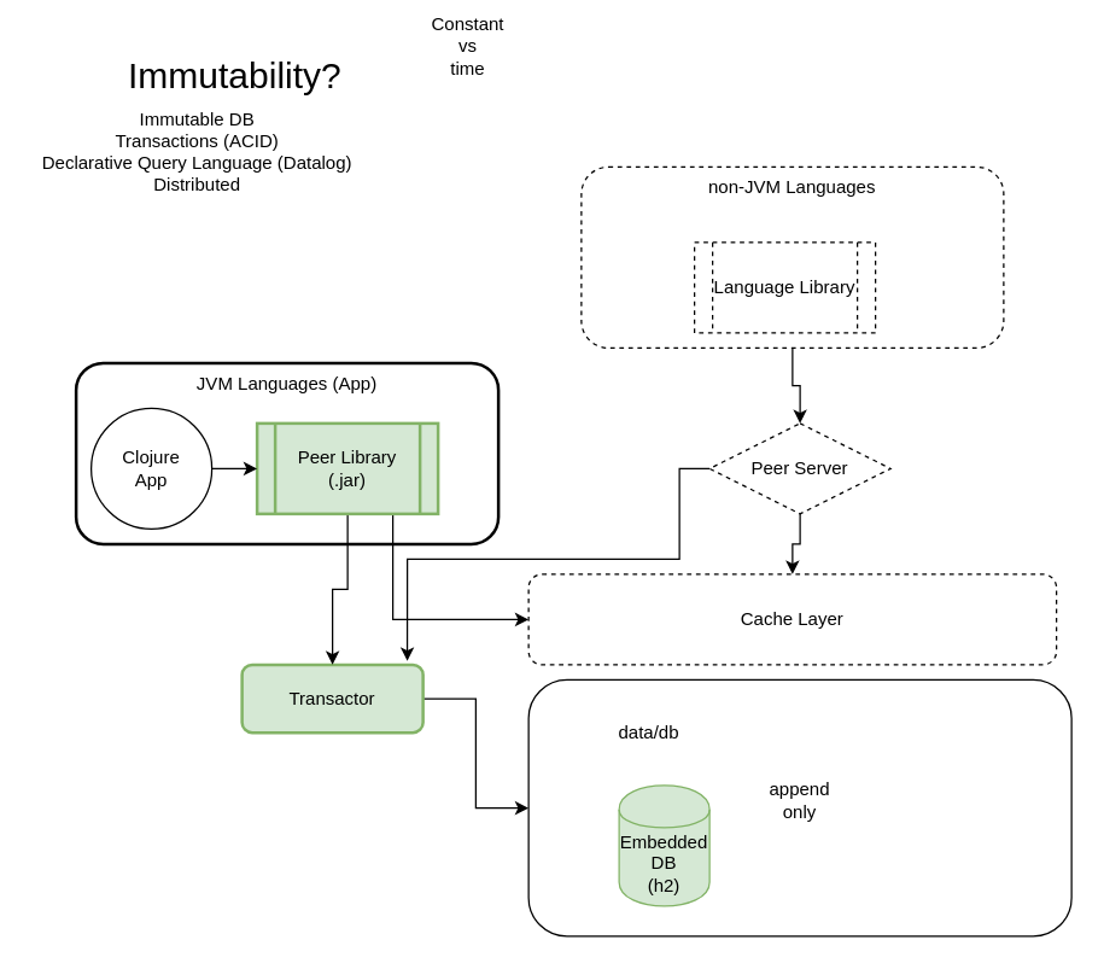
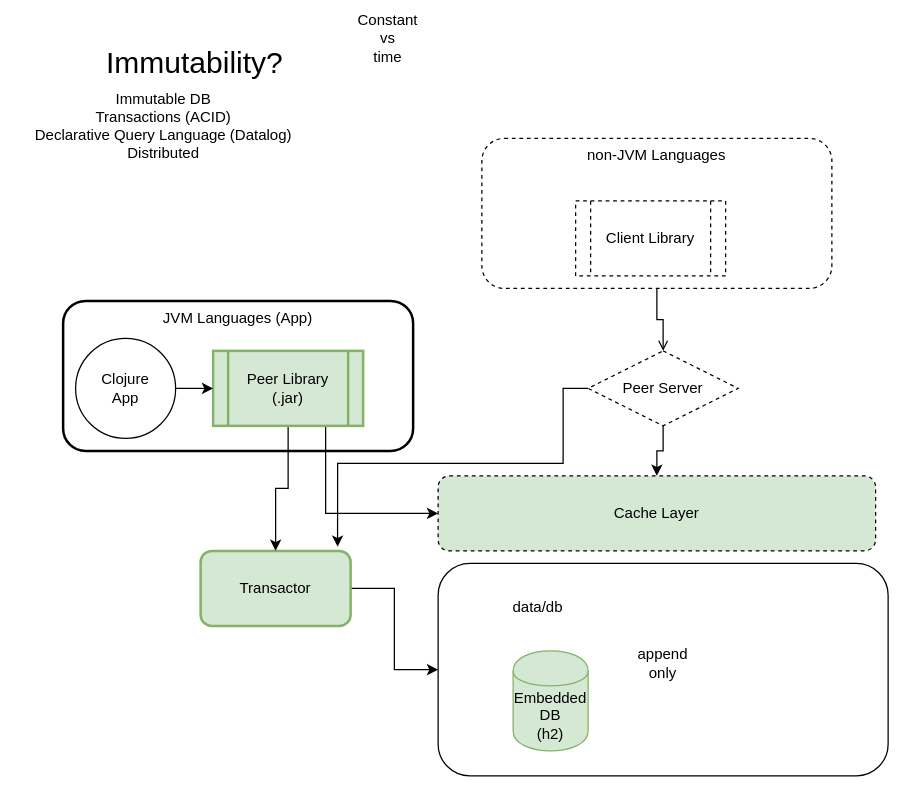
  <mxCell id="0" />
  <mxCell id="1" parent="0" />
  <mxCell id="2" value="&lt;font style=&quot;font-size: 24px&quot;&gt;Immutability?&lt;/font&gt;" style="text;html=1;align=center;verticalAlign=middle;resizable=0;points=[];autosize=1;" vertex="1" parent="1"><mxGeometry x="75" y="40" width="160" height="20" as="geometry" /></mxCell>
  <mxCell id="3" value="Constant&lt;br&gt;vs&lt;br&gt;time" style="text;html=1;strokeColor=none;fillColor=none;align=center;verticalAlign=middle;whiteSpace=wrap;rounded=0;" vertex="1" parent="1"><mxGeometry x="290" y="20" width="40" height="20" as="geometry" /></mxCell>
  <mxCell id="4" value="Immutable DB&lt;br&gt;Transactions (ACID)&lt;br&gt;Declarative Query Language (Datalog)&lt;br&gt;Distributed" style="text;html=1;align=center;verticalAlign=middle;resizable=0;points=[];autosize=1;" vertex="1" parent="1"><mxGeometry x="20" y="70" width="220" height="60" as="geometry" /></mxCell>
  <mxCell id="5" value="" style="rounded=1;whiteSpace=wrap;html=1;" vertex="1" parent="1"><mxGeometry x="350" y="450" width="360" height="170" as="geometry" /></mxCell>
  <mxCell id="6" value="Embedded&lt;br&gt;DB&lt;br&gt;(h2)" style="shape=cylinder;whiteSpace=wrap;html=1;boundedLbl=1;backgroundOutline=1;fillColor=#d5e8d4;strokeColor=#82b366;" vertex="1" parent="1"><mxGeometry x="410" y="520" width="60" height="80" as="geometry" /></mxCell>
  <mxCell id="7" style="edgeStyle=orthogonalEdgeStyle;rounded=0;orthogonalLoop=1;jettySize=auto;html=1;exitX=1;exitY=0.5;exitDx=0;exitDy=0;" edge="1" parent="1" source="8" target="5"><mxGeometry relative="1" as="geometry" /></mxCell>
- <mxCell id="8" value="Transactor" style="rounded=1;whiteSpace=wrap;html=1;strokeWidth=2;fillColor=#d5e8d4;strokeColor=#82b366;" vertex="1" parent="1"><mxGeometry x="160" y="440" width="120" height="45" as="geometry" /></mxCell>
+ <mxCell id="8" value="Transactor" style="rounded=1;whiteSpace=wrap;html=1;strokeWidth=2;fillColor=#d5e8d4;strokeColor=#82b366;" vertex="1" parent="1"><mxGeometry x="160" y="440" width="120" height="60" as="geometry" /></mxCell>
  <mxCell id="9" value="append only" style="text;html=1;strokeColor=none;fillColor=none;align=center;verticalAlign=middle;whiteSpace=wrap;rounded=0;" vertex="1" parent="1"><mxGeometry x="510" y="520" width="40" height="20" as="geometry" /></mxCell>
  <mxCell id="10" value="JVM Languages (App)" style="rounded=1;whiteSpace=wrap;html=1;verticalAlign=top;strokeWidth=2;" vertex="1" parent="1"><mxGeometry x="50" y="240" width="280" height="120" as="geometry" /></mxCell>
- <mxCell id="11" style="edgeStyle=orthogonalEdgeStyle;rounded=0;orthogonalLoop=1;jettySize=auto;html=1;exitX=0.5;exitY=1;exitDx=0;exitDy=0;" edge="1" parent="1" source="12" target="21"><mxGeometry relative="1" as="geometry" /></mxCell>
+ <mxCell id="11" style="edgeStyle=orthogonalEdgeStyle;rounded=0;orthogonalLoop=1;jettySize=auto;html=1;exitX=0.5;exitY=1;exitDx=0;exitDy=0;endArrow=open;" edge="1" parent="1" source="12" target="21"><mxGeometry relative="1" as="geometry" /></mxCell>
  <mxCell id="12" value="non-JVM Languages" style="rounded=1;whiteSpace=wrap;html=1;verticalAlign=top;dashed=1;" vertex="1" parent="1"><mxGeometry x="385" y="110" width="280" height="120" as="geometry" /></mxCell>
  <mxCell id="13" style="edgeStyle=orthogonalEdgeStyle;rounded=0;orthogonalLoop=1;jettySize=auto;html=1;exitX=0.5;exitY=1;exitDx=0;exitDy=0;" edge="1" parent="1" source="15" target="8"><mxGeometry relative="1" as="geometry" /></mxCell>
  <mxCell id="14" style="edgeStyle=orthogonalEdgeStyle;rounded=0;orthogonalLoop=1;jettySize=auto;html=1;exitX=0.75;exitY=1;exitDx=0;exitDy=0;entryX=0;entryY=0.5;entryDx=0;entryDy=0;" edge="1" parent="1" source="15" target="18"><mxGeometry relative="1" as="geometry" /></mxCell>
  <mxCell id="15" value="Peer Library&lt;br&gt;(.jar)" style="shape=process;whiteSpace=wrap;html=1;backgroundOutline=1;strokeWidth=2;fillColor=#d5e8d4;strokeColor=#82b366;" vertex="1" parent="1"><mxGeometry x="170" y="280" width="120" height="60" as="geometry" /></mxCell>
  <mxCell id="16" style="edgeStyle=orthogonalEdgeStyle;rounded=0;orthogonalLoop=1;jettySize=auto;html=1;exitX=1;exitY=0.5;exitDx=0;exitDy=0;entryX=0;entryY=0.5;entryDx=0;entryDy=0;" edge="1" parent="1" source="17" target="15"><mxGeometry relative="1" as="geometry" /></mxCell>
  <mxCell id="17" value="Clojure&lt;br&gt;App" style="ellipse;whiteSpace=wrap;html=1;aspect=fixed;" vertex="1" parent="1"><mxGeometry x="60" y="270" width="80" height="80" as="geometry" /></mxCell>
- <mxCell id="18" value="Cache Layer" style="rounded=1;whiteSpace=wrap;html=1;dashed=1;" vertex="1" parent="1"><mxGeometry x="350" y="380" width="350" height="60" as="geometry" /></mxCell>
+ <mxCell id="18" value="Cache Layer" style="rounded=1;whiteSpace=wrap;html=1;dashed=1;fillColor=#d5e8d4;" vertex="1" parent="1"><mxGeometry x="350" y="380" width="350" height="60" as="geometry" /></mxCell>
  <mxCell id="19" style="edgeStyle=orthogonalEdgeStyle;rounded=0;orthogonalLoop=1;jettySize=auto;html=1;exitX=0.5;exitY=1;exitDx=0;exitDy=0;entryX=0.5;entryY=0;entryDx=0;entryDy=0;" edge="1" parent="1" source="21" target="18"><mxGeometry relative="1" as="geometry" /></mxCell>
  <mxCell id="20" style="edgeStyle=orthogonalEdgeStyle;rounded=0;orthogonalLoop=1;jettySize=auto;html=1;exitX=0;exitY=0.5;exitDx=0;exitDy=0;entryX=0.913;entryY=-0.056;entryDx=0;entryDy=0;entryPerimeter=0;" edge="1" parent="1" source="21" target="8"><mxGeometry relative="1" as="geometry"><Array as="points"><mxPoint x="450" y="310" /><mxPoint x="450" y="370" /><mxPoint x="270" y="370" /></Array></mxGeometry></mxCell>
  <mxCell id="21" value="Peer Server" style="rhombus;whiteSpace=wrap;html=1;dashed=1;" vertex="1" parent="1"><mxGeometry x="470" y="280" width="120" height="60" as="geometry" /></mxCell>
- <mxCell id="22" value="Language Library" style="shape=process;whiteSpace=wrap;html=1;backgroundOutline=1;dashed=1;" vertex="1" parent="1"><mxGeometry x="460" y="160" width="120" height="60" as="geometry" /></mxCell>
+ <mxCell id="22" value="Client Library" style="shape=process;whiteSpace=wrap;html=1;backgroundOutline=1;dashed=1;" vertex="1" parent="1"><mxGeometry x="460" y="160" width="120" height="60" as="geometry" /></mxCell>
  <mxCell id="23" value="data/db" style="text;html=1;strokeColor=none;fillColor=none;align=center;verticalAlign=middle;whiteSpace=wrap;rounded=0;dashed=1;" vertex="1" parent="1"><mxGeometry x="410" y="475" width="40" height="20" as="geometry" /></mxCell>
